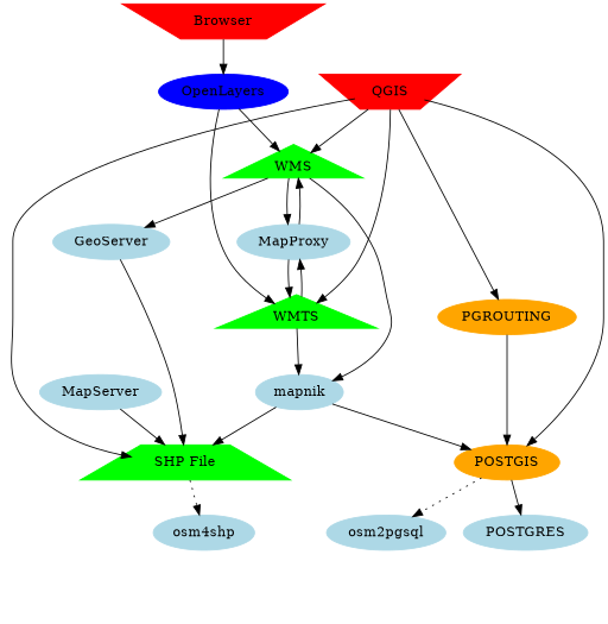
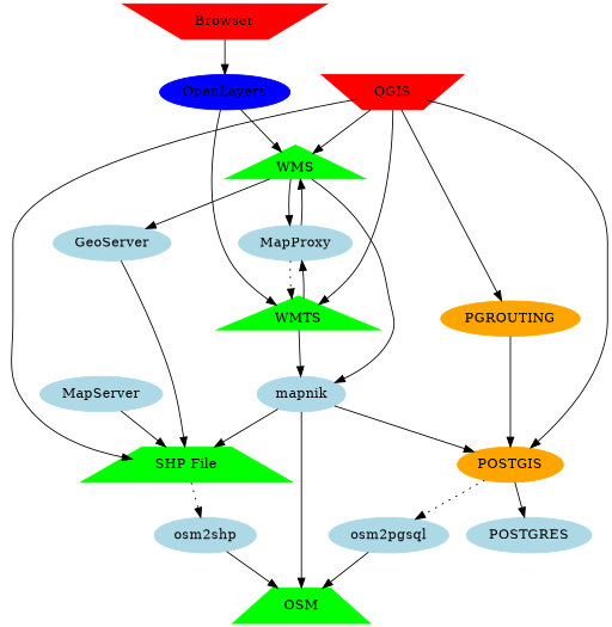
  digraph {
    node [color=lightblue style=filled]
    Browser [color=red distortion=0.7 shape=polygon sides=4]
    OpenLayers [color=blue]
    WMS [color=green shape=triangle]
    WMTS [color=green shape=triangle]
    mapnik
    GeoServer
    MapProxy
    QGIS [color=red distortion=.7 shape=polygon sides=4]
    POSTGIS [color=orange]
    PGROUTING [color=orange]
    "SHP File" [color=green distortion=-0.7 shape=polygon sides=4]
    osm2pgsql
    POSTGRES
-   osm2shp [label=osm4shp]
+   osm2shp
+   OSM [color=green distortion=-0.7 shape=polygon sides=4]
    MapServer
    Browser -> OpenLayers
    OpenLayers -> WMS
    OpenLayers -> WMTS
    WMS -> mapnik
    WMS -> GeoServer
    WMS -> MapProxy
    WMTS -> mapnik
    WMTS -> MapProxy
    mapnik -> POSTGIS
    mapnik -> "SHP File"
+   mapnik -> OSM
    GeoServer -> "SHP File"
    MapProxy -> WMS
-   MapProxy -> WMTS
+   MapProxy -> WMTS [style=dotted]
    QGIS -> WMS
    QGIS -> WMTS
    QGIS -> POSTGIS
    QGIS -> PGROUTING
    QGIS -> "SHP File"
    POSTGIS -> osm2pgsql [style=dotted]
    POSTGIS -> POSTGRES
    PGROUTING -> POSTGIS
    "SHP File" -> osm2shp [style=dotted]
+   osm2pgsql -> OSM
+   osm2shp -> OSM
    MapServer -> "SHP File"
  }
